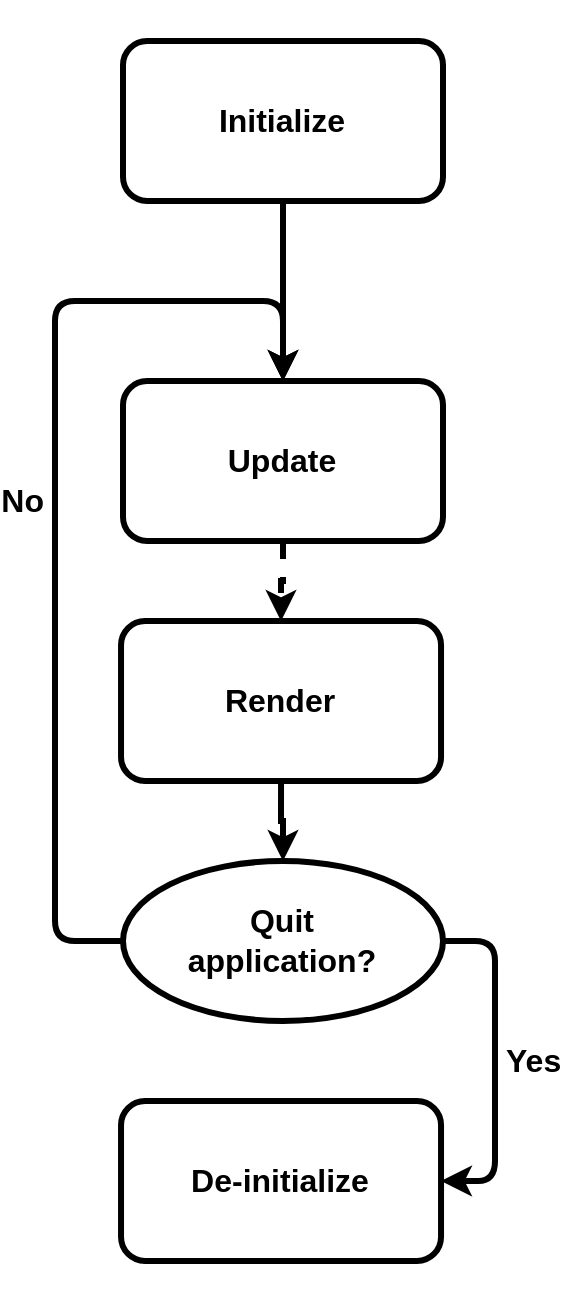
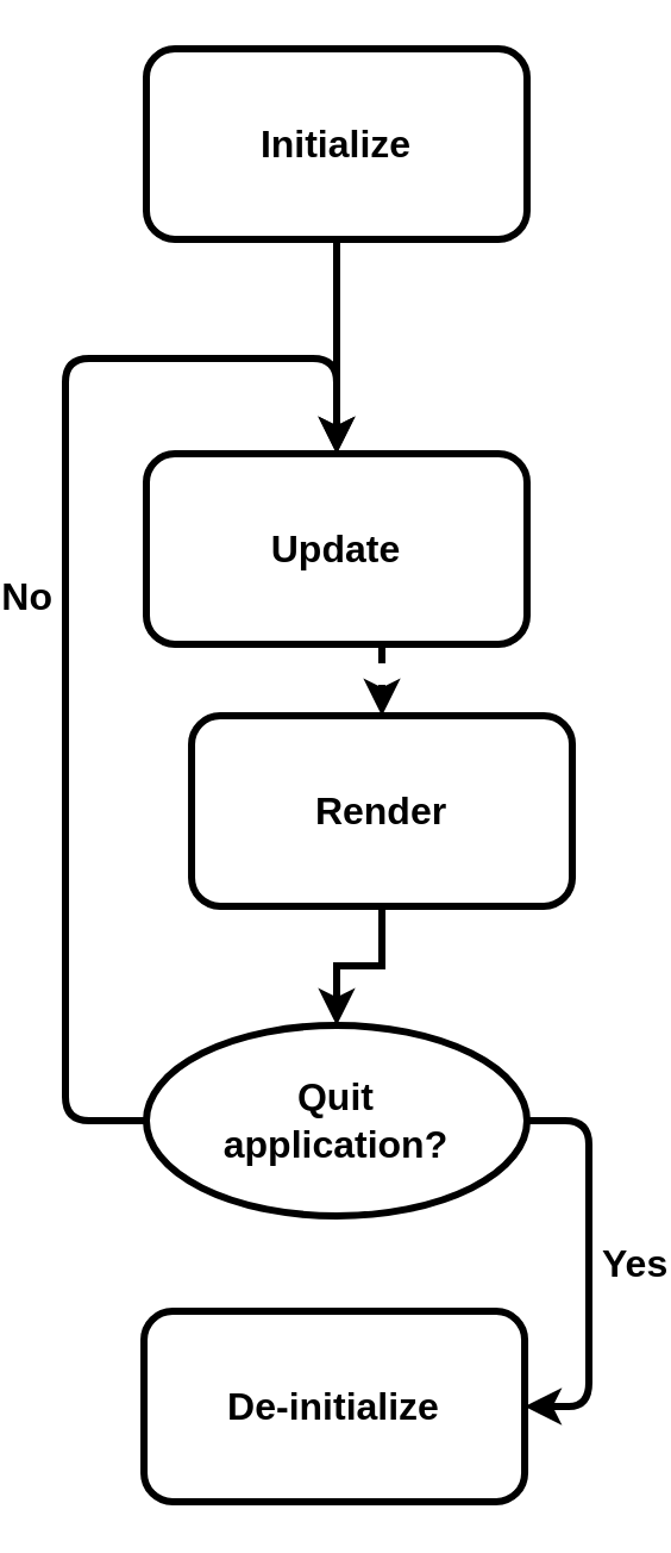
  <mxCell id="0" />
  <mxCell id="1" parent="0" />
  <mxCell id="2" style="edgeStyle=orthogonalEdgeStyle;rounded=0;orthogonalLoop=1;jettySize=auto;html=1;exitX=0.5;exitY=1;exitDx=0;exitDy=0;entryX=0.5;entryY=0;entryDx=0;entryDy=0;strokeWidth=3;" parent="1" source="3" target="5" edge="1"><mxGeometry relative="1" as="geometry" /></mxCell>
  <mxCell id="3" value="&lt;font style=&quot;font-size: 16px;&quot;&gt;Initialize&lt;/font&gt;" style="rounded=1;whiteSpace=wrap;html=1;strokeWidth=3;fontStyle=1;fillColor=none;" parent="1" vertex="1"><mxGeometry x="54" y="20" width="160" height="80" as="geometry" /></mxCell>
  <mxCell id="4" style="edgeStyle=orthogonalEdgeStyle;rounded=0;orthogonalLoop=1;jettySize=auto;html=1;exitX=0.5;exitY=1;exitDx=0;exitDy=0;entryX=0.5;entryY=0;entryDx=0;entryDy=0;strokeWidth=3;dashed=1;" parent="1" source="5" target="7" edge="1"><mxGeometry relative="1" as="geometry" /></mxCell>
  <mxCell id="5" value="&lt;font style=&quot;font-size: 16px;&quot;&gt;Update&lt;/font&gt;" style="rounded=1;whiteSpace=wrap;html=1;strokeWidth=3;fontStyle=1;fillColor=none;" parent="1" vertex="1"><mxGeometry x="54" y="190" width="160" height="80" as="geometry" /></mxCell>
  <mxCell id="6" style="edgeStyle=orthogonalEdgeStyle;rounded=0;orthogonalLoop=1;jettySize=auto;html=1;exitX=0.5;exitY=1;exitDx=0;exitDy=0;entryX=0.5;entryY=0;entryDx=0;entryDy=0;strokeWidth=3;" parent="1" source="7" target="11" edge="1"><mxGeometry relative="1" as="geometry" /></mxCell>
- <mxCell id="7" value="&lt;font style=&quot;font-size: 16px;&quot;&gt;Render&lt;/font&gt;" style="rounded=1;whiteSpace=wrap;html=1;strokeWidth=3;fontStyle=1;fillColor=none;" parent="1" vertex="1"><mxGeometry x="53.02" y="310" width="160" height="80" as="geometry" /></mxCell>
+ <mxCell id="7" value="&lt;font style=&quot;font-size: 16px;&quot;&gt;Render&lt;/font&gt;" style="rounded=1;whiteSpace=wrap;html=1;strokeWidth=3;fontStyle=1;fillColor=none;" parent="1" vertex="1"><mxGeometry x="73.02" y="300" width="160" height="80" as="geometry" /></mxCell>
  <mxCell id="8" value="&lt;font style=&quot;font-size: 16px;&quot;&gt;De-initialize&lt;/font&gt;" style="rounded=1;whiteSpace=wrap;html=1;fontStyle=1;strokeWidth=3;fillColor=none;" parent="1" vertex="1"><mxGeometry x="53.02" y="550" width="160" height="80" as="geometry" /></mxCell>
  <mxCell id="9" value="No" style="edgeStyle=orthogonalEdgeStyle;rounded=1;orthogonalLoop=1;jettySize=auto;html=1;exitX=0;exitY=0.5;exitDx=0;exitDy=0;entryX=0.5;entryY=0;entryDx=0;entryDy=0;fontStyle=1;strokeWidth=3;fontSize=16;jumpStyle=none;curved=0;labelBackgroundColor=none;align=right;labelPosition=left;verticalLabelPosition=middle;verticalAlign=middle;spacing=6;" parent="1" source="11" target="5" edge="1"><mxGeometry relative="1" as="geometry"><Array as="points"><mxPoint x="20" y="470" /><mxPoint x="20" y="150" /><mxPoint x="134" y="150" /></Array></mxGeometry></mxCell>
  <mxCell id="10" value="Yes" style="edgeStyle=orthogonalEdgeStyle;rounded=1;orthogonalLoop=1;jettySize=auto;html=1;exitX=1;exitY=0.5;exitDx=0;exitDy=0;entryX=1;entryY=0.5;entryDx=0;entryDy=0;fontStyle=1;fontSize=16;strokeWidth=3;curved=0;labelBackgroundColor=none;spacing=6;labelPosition=right;verticalLabelPosition=middle;align=left;verticalAlign=middle;" parent="1" source="11" target="8" edge="1"><mxGeometry relative="1" as="geometry"><Array as="points"><mxPoint x="240" y="470" /><mxPoint x="240" y="590" /></Array></mxGeometry></mxCell>
  <mxCell id="11" value="&lt;b style=&quot;font-size: 16px;&quot;&gt;Quit&lt;/b&gt;&lt;div style=&quot;font-size: 16px;&quot;&gt;&lt;b style=&quot;font-size: 16px;&quot;&gt;application?&lt;/b&gt;&lt;/div&gt;" style="ellipse;whiteSpace=wrap;html=1;fontSize=16;strokeWidth=3;fillColor=none;" parent="1" vertex="1"><mxGeometry x="54" y="430" width="160" height="80" as="geometry" /></mxCell>
